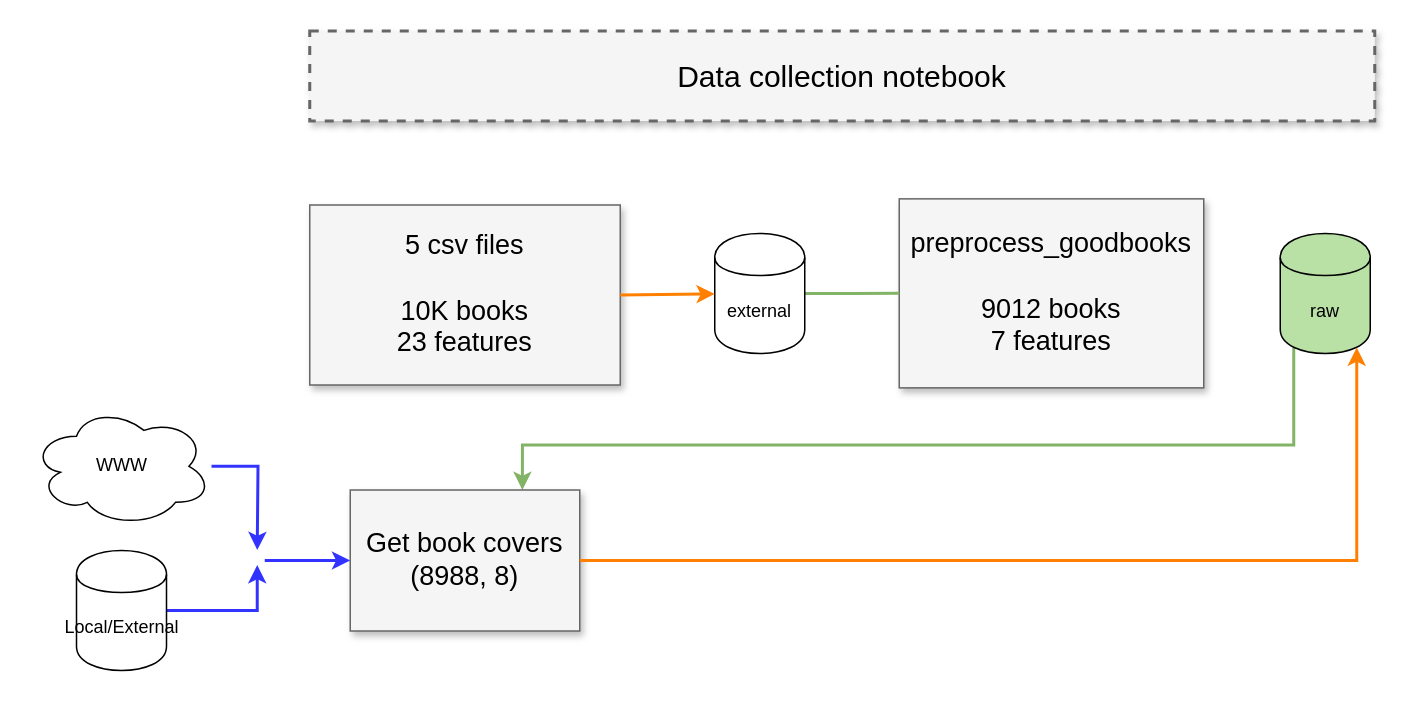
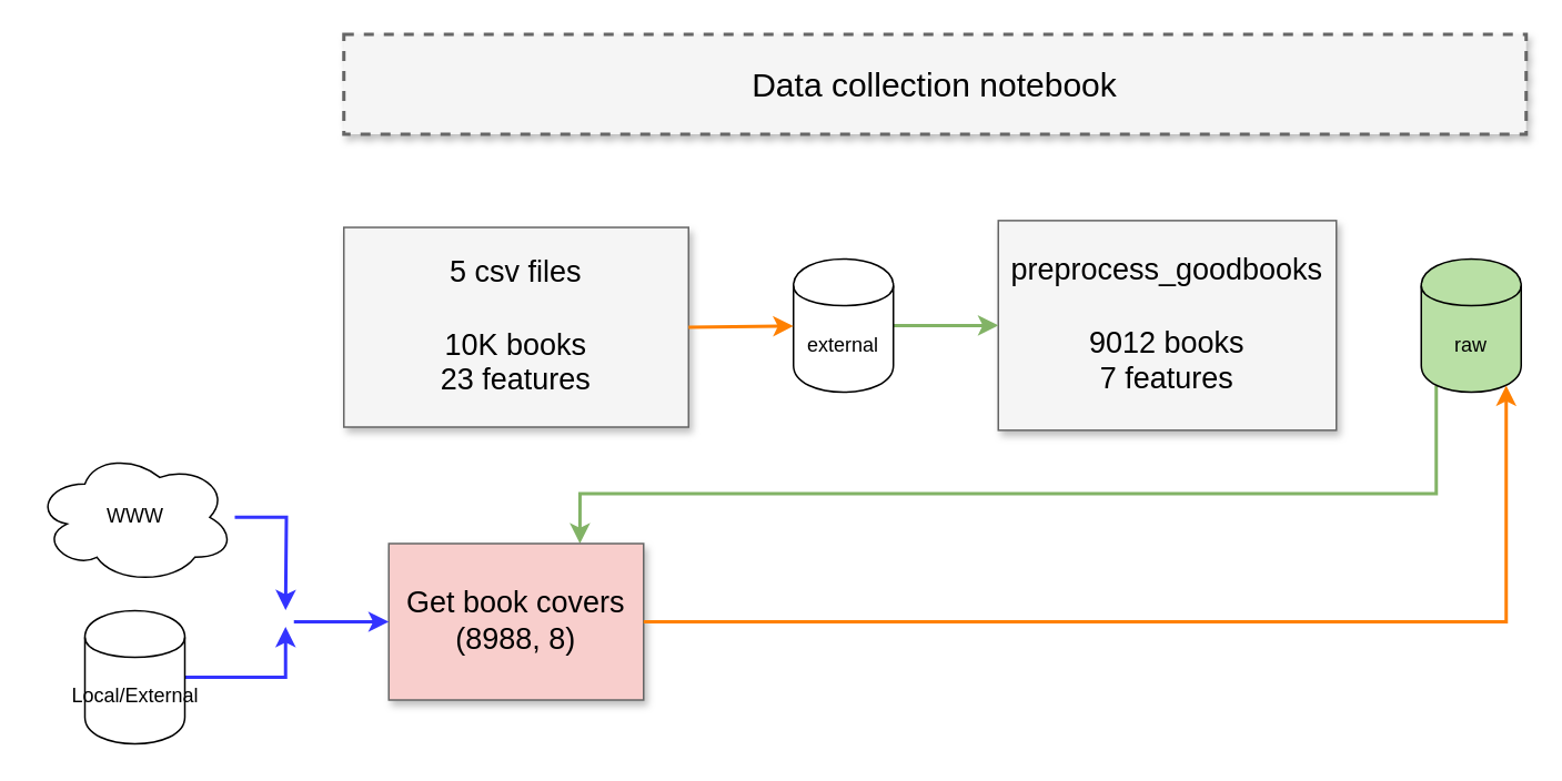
  <mxCell id="0" style=";html=1;" />
  <mxCell id="1" style=";html=1;" parent="0" />
  <mxCell id="2" value="&lt;span&gt;Data collection notebook&lt;br&gt;&lt;/span&gt;" style="whiteSpace=wrap;html=1;shadow=1;fontSize=20;fillColor=#f5f5f5;strokeColor=#666666;strokeWidth=2;dashed=1;" parent="1" vertex="1"><mxGeometry x="206" y="20" width="710" height="60" as="geometry" /></mxCell>
  <mxCell id="3" value="preprocess_goodbooks&lt;br&gt;&lt;br&gt;9012 books&lt;br&gt;7 features&lt;br&gt;" style="whiteSpace=wrap;html=1;shadow=1;fontSize=18;fillColor=#f5f5f5;strokeColor=#666666;" parent="1" vertex="1"><mxGeometry x="599" y="131.909" width="203" height="126" as="geometry" /></mxCell>
  <mxCell id="4" value="5 csv files&lt;br&gt;&lt;br&gt;&lt;span&gt;10K books&lt;br&gt;23 features&lt;/span&gt;&lt;br&gt;" style="whiteSpace=wrap;html=1;shadow=1;fontSize=18;fillColor=#f5f5f5;strokeColor=#666666;" parent="1" vertex="1"><mxGeometry x="206" y="136" width="207" height="120" as="geometry" /></mxCell>
  <mxCell id="5" value="" style="endArrow=classic;html=1;exitX=1;exitY=0.5;exitDx=0;exitDy=0;fillColor=#f8cecc;strokeColor=#FF8000;strokeWidth=2;" parent="1" source="14" edge="1"><mxGeometry width="50" height="50" relative="1" as="geometry"><mxPoint x="236" y="386" as="sourcePoint" /><mxPoint x="529" y="195" as="targetPoint" /><Array as="points"><mxPoint x="476" y="195" /><mxPoint x="506" y="195" /></Array></mxGeometry></mxCell>
  <mxCell id="6" value="" style="edgeStyle=orthogonalEdgeStyle;rounded=0;orthogonalLoop=1;jettySize=auto;html=1;strokeColor=#82b366;strokeWidth=2;entryX=0.75;entryY=0;entryDx=0;entryDy=0;fillColor=#d5e8d4;exitX=0.15;exitY=0.95;exitDx=0;exitDy=0;exitPerimeter=0;" parent="1" source="7" target="12" edge="1"><mxGeometry relative="1" as="geometry"><mxPoint x="346" y="436" as="targetPoint" /><Array as="points"><mxPoint x="862" y="296" /><mxPoint x="348" y="296" /></Array></mxGeometry></mxCell>
  <mxCell id="7" value="raw&lt;br&gt;" style="shape=cylinder;whiteSpace=wrap;html=1;boundedLbl=1;backgroundOutline=1;fillColor=#B9E0A5;" parent="1" vertex="1"><mxGeometry x="853" y="155" width="60" height="80" as="geometry" /></mxCell>
  <mxCell id="8" value="" style="edgeStyle=orthogonalEdgeStyle;rounded=0;orthogonalLoop=1;jettySize=auto;html=1;strokeColor=#3333FF;strokeWidth=2;" parent="1" source="9" edge="1"><mxGeometry relative="1" as="geometry"><mxPoint x="171" y="366" as="targetPoint" /></mxGeometry></mxCell>
  <mxCell id="9" value="WWW" style="ellipse;shape=cloud;whiteSpace=wrap;html=1;" parent="1" vertex="1"><mxGeometry x="20.5" y="270.227" width="120" height="80" as="geometry" /></mxCell>
  <mxCell id="10" value="" style="edgeStyle=orthogonalEdgeStyle;rounded=0;orthogonalLoop=1;jettySize=auto;html=1;strokeColor=#3333FF;strokeWidth=2;" parent="1" source="11" edge="1"><mxGeometry relative="1" as="geometry"><mxPoint x="171" y="376" as="targetPoint" /><Array as="points"><mxPoint x="171" y="406" /></Array></mxGeometry></mxCell>
  <mxCell id="11" value="Local/External" style="shape=cylinder;whiteSpace=wrap;html=1;boundedLbl=1;backgroundOutline=1;" parent="1" vertex="1"><mxGeometry x="50.5" y="366.318" width="60" height="80" as="geometry" /></mxCell>
- <mxCell id="12" value="Get book covers (&lt;span&gt;8988, 8)&lt;/span&gt;" style="whiteSpace=wrap;html=1;shadow=1;fontSize=18;fillColor=#f5f5f5;strokeColor=#666666;" parent="1" vertex="1"><mxGeometry x="233" y="326" width="153" height="94" as="geometry" /></mxCell>
- <mxCell id="13" value="" style="edgeStyle=orthogonalEdgeStyle;rounded=0;orthogonalLoop=1;jettySize=auto;html=1;strokeColor=#82b366;strokeWidth=2;fillColor=#d5e8d4;endArrow=none;" parent="1" source="14" target="3" edge="1"><mxGeometry relative="1" as="geometry" /></mxCell>
+ <mxCell id="12" value="Get book covers (&lt;span&gt;8988, 8)&lt;/span&gt;" style="whiteSpace=wrap;html=1;shadow=1;fontSize=18;fillColor=#f8cecc;strokeColor=#666666;" parent="1" vertex="1"><mxGeometry x="233" y="326" width="153" height="94" as="geometry" /></mxCell>
+ <mxCell id="13" value="" style="edgeStyle=orthogonalEdgeStyle;rounded=0;orthogonalLoop=1;jettySize=auto;html=1;strokeColor=#82b366;strokeWidth=2;fillColor=#d5e8d4;" parent="1" source="14" target="3" edge="1"><mxGeometry relative="1" as="geometry" /></mxCell>
  <mxCell id="14" value="external&lt;br&gt;" style="shape=cylinder;whiteSpace=wrap;html=1;boundedLbl=1;backgroundOutline=1;" parent="1" vertex="1"><mxGeometry x="476" y="155" width="60" height="80" as="geometry" /></mxCell>
  <mxCell id="15" value="" style="endArrow=classic;html=1;exitX=1;exitY=0.5;exitDx=0;exitDy=0;fillColor=#f8cecc;strokeColor=#FF8000;strokeWidth=2;" parent="1" source="4" target="14" edge="1"><mxGeometry width="50" height="50" relative="1" as="geometry"><mxPoint x="413" y="194.667" as="sourcePoint" /><mxPoint x="529" y="195" as="targetPoint" /><Array as="points" /></mxGeometry></mxCell>
  <mxCell id="16" value="" style="edgeStyle=orthogonalEdgeStyle;rounded=0;orthogonalLoop=1;jettySize=auto;html=1;strokeColor=#FF8000;strokeWidth=2;entryX=0.85;entryY=0.95;entryDx=0;entryDy=0;exitX=1;exitY=0.5;exitDx=0;exitDy=0;entryPerimeter=0;" parent="1" source="12" target="7" edge="1"><mxGeometry relative="1" as="geometry"><mxPoint x="379" y="452.667" as="sourcePoint" /><mxPoint x="516.333" y="244.667" as="targetPoint" /></mxGeometry></mxCell>
  <mxCell id="17" value="" style="edgeStyle=orthogonalEdgeStyle;rounded=0;orthogonalLoop=1;jettySize=auto;html=1;strokeColor=#3333FF;strokeWidth=2;entryX=0;entryY=0.5;entryDx=0;entryDy=0;" edge="1" parent="1" target="12"><mxGeometry relative="1" as="geometry"><mxPoint x="176" y="373" as="sourcePoint" /><mxPoint x="216" y="205" as="targetPoint" /><Array as="points"><mxPoint x="176" y="373" /></Array></mxGeometry></mxCell>
